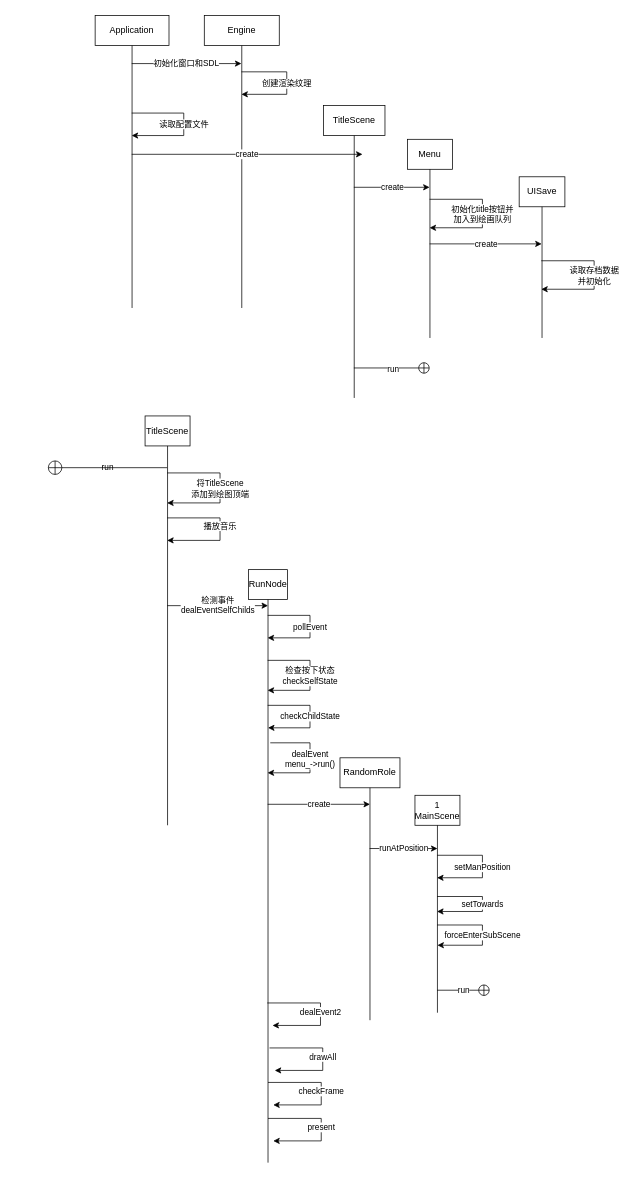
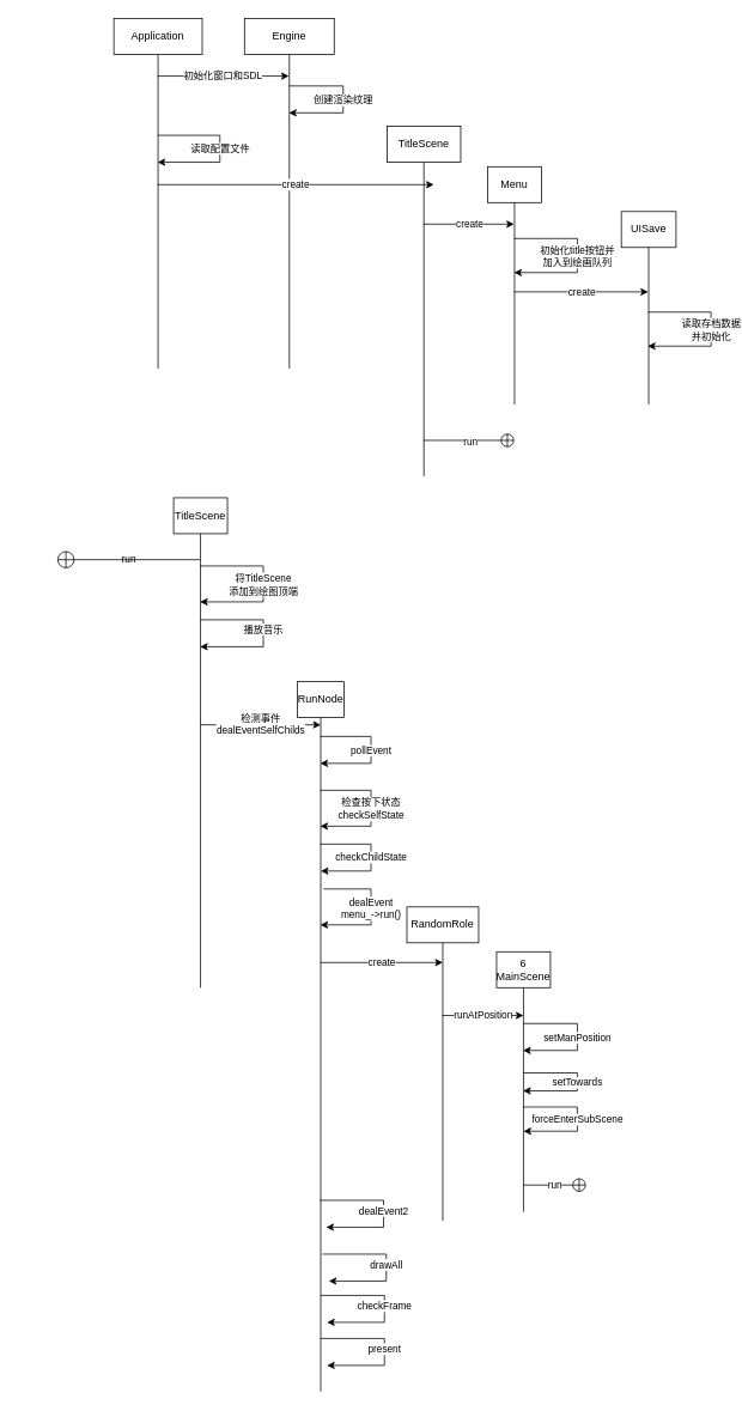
  <mxCell id="0" />
  <mxCell id="1" parent="0" />
  <mxCell id="2" value="run" style="endArrow=circlePlus;startArrow=none;endFill=0;startFill=0;endSize=8;html=1;labelBackgroundColor=none;rounded=0;strokeColor=default;sketch=0;" parent="1" edge="1"><mxGeometry width="160" relative="1" as="geometry"><mxPoint x="222.5" y="623" as="sourcePoint" /><mxPoint x="63" y="623" as="targetPoint" /></mxGeometry></mxCell>
  <mxCell id="3" value="创建渲染纹理" style="edgeStyle=orthogonalEdgeStyle;rounded=0;orthogonalLoop=1;jettySize=auto;html=1;" parent="1" edge="1"><mxGeometry relative="1" as="geometry"><mxPoint x="321.5" y="95" as="sourcePoint" /><mxPoint x="321.5" y="125" as="targetPoint" /><Array as="points"><mxPoint x="382" y="95" /><mxPoint x="362" y="125" /></Array></mxGeometry></mxCell>
  <mxCell id="4" value="Engine" style="shape=umlLifeline;perimeter=lifelinePerimeter;whiteSpace=wrap;html=1;container=1;collapsible=0;recursiveResize=0;outlineConnect=0;lifelineDashed=0;strokeWidth=1;" parent="1" vertex="1"><mxGeometry x="272" y="20" width="100" height="390" as="geometry" /></mxCell>
  <mxCell id="5" value="" style="group" parent="1" vertex="1" connectable="0"><mxGeometry x="20" y="20" width="133" height="390" as="geometry" /></mxCell>
  <mxCell id="6" value="读取配置文件" style="edgeStyle=orthogonalEdgeStyle;rounded=0;orthogonalLoop=1;jettySize=auto;html=1;" parent="5" edge="1"><mxGeometry relative="1" as="geometry"><mxPoint x="155.167" y="130" as="sourcePoint" /><mxPoint x="155.167" y="160" as="targetPoint" /><Array as="points"><mxPoint x="224.622" y="130" /><mxPoint x="224.622" y="160" /></Array></mxGeometry></mxCell>
  <mxCell id="7" value="Application" style="shape=umlLifeline;perimeter=lifelinePerimeter;whiteSpace=wrap;html=1;container=1;collapsible=0;recursiveResize=0;outlineConnect=0;lifelineDashed=0;strokeWidth=1;" parent="5" vertex="1"><mxGeometry x="106.4" width="98.519" height="390" as="geometry" /></mxCell>
  <mxCell id="8" value="初始化窗口和SDL" style="edgeStyle=none;rounded=0;orthogonalLoop=1;jettySize=auto;html=1;" parent="1" edge="1"><mxGeometry relative="1" as="geometry"><mxPoint x="175.159" y="84" as="sourcePoint" /><mxPoint x="321.5" y="84" as="targetPoint" /></mxGeometry></mxCell>
  <mxCell id="9" value="create" style="edgeStyle=none;rounded=0;orthogonalLoop=1;jettySize=auto;html=1;" parent="1" target="16" edge="1"><mxGeometry relative="1" as="geometry"><mxPoint x="471.5" y="249" as="sourcePoint" /><mxPoint x="592.5" y="249" as="targetPoint" /></mxGeometry></mxCell>
  <mxCell id="10" style="edgeStyle=none;rounded=0;orthogonalLoop=1;jettySize=auto;html=1;endArrow=circlePlus;endFill=0;" parent="1" source="12" edge="1"><mxGeometry relative="1" as="geometry"><mxPoint x="573" y="490" as="targetPoint" /></mxGeometry></mxCell>
  <mxCell id="11" value="run" style="edgeLabel;html=1;align=center;verticalAlign=middle;resizable=0;points=[];" parent="10" vertex="1" connectable="0"><mxGeometry x="0.415" y="-1" relative="1" as="geometry"><mxPoint x="-20" as="offset" /></mxGeometry></mxCell>
  <mxCell id="12" value="TitleScene" style="shape=umlLifeline;perimeter=lifelinePerimeter;whiteSpace=wrap;html=1;container=1;collapsible=0;recursiveResize=0;outlineConnect=0;lifelineDashed=0;strokeWidth=1;" parent="1" vertex="1"><mxGeometry x="431" y="140" width="82" height="390" as="geometry" /></mxCell>
  <mxCell id="13" value="create" style="edgeStyle=none;rounded=0;orthogonalLoop=1;jettySize=auto;html=1;" parent="1" edge="1"><mxGeometry relative="1" as="geometry"><mxPoint x="175.159" y="205" as="sourcePoint" /><mxPoint x="483" y="205" as="targetPoint" /></mxGeometry></mxCell>
  <mxCell id="14" value="初始化title按钮并&lt;br&gt;加入到绘画队列" style="edgeStyle=none;rounded=0;orthogonalLoop=1;jettySize=auto;html=1;" parent="1" edge="1"><mxGeometry relative="1" as="geometry"><mxPoint x="572.5" y="303" as="targetPoint" /><mxPoint x="572.5" y="265" as="sourcePoint" /><Array as="points"><mxPoint x="643" y="265" /><mxPoint x="643" y="303" /></Array></mxGeometry></mxCell>
  <mxCell id="15" value="create" style="edgeStyle=none;rounded=0;orthogonalLoop=1;jettySize=auto;html=1;" parent="1" edge="1"><mxGeometry relative="1" as="geometry"><mxPoint x="572.5" y="324.5" as="sourcePoint" /><mxPoint x="722" y="324.5" as="targetPoint" /></mxGeometry></mxCell>
  <mxCell id="16" value="Menu" style="shape=umlLifeline;perimeter=lifelinePerimeter;whiteSpace=wrap;html=1;container=1;collapsible=0;recursiveResize=0;outlineConnect=0;lifelineDashed=0;strokeWidth=1;" parent="1" vertex="1"><mxGeometry x="543" y="185" width="60" height="265" as="geometry" /></mxCell>
  <mxCell id="17" value="读取存档数据&lt;br&gt;并初始化" style="edgeStyle=none;rounded=0;orthogonalLoop=1;jettySize=auto;html=1;" parent="1" edge="1"><mxGeometry relative="1" as="geometry"><mxPoint x="721.5" y="385" as="targetPoint" /><mxPoint x="721.5" y="347" as="sourcePoint" /><Array as="points"><mxPoint x="792" y="347" /><mxPoint x="792" y="385" /></Array></mxGeometry></mxCell>
  <mxCell id="18" value="UISave" style="shape=umlLifeline;perimeter=lifelinePerimeter;whiteSpace=wrap;html=1;container=1;collapsible=0;recursiveResize=0;outlineConnect=0;lifelineDashed=0;strokeWidth=1;" parent="1" vertex="1"><mxGeometry x="692" y="235" width="61" height="215" as="geometry" /></mxCell>
  <mxCell id="19" value="将TitleScene&lt;br&gt;添加到绘图顶端" style="edgeStyle=none;rounded=0;sketch=0;orthogonalLoop=1;jettySize=auto;html=1;endArrow=classic;endFill=1;strokeColor=default;" parent="1" source="22" target="22" edge="1"><mxGeometry relative="1" as="geometry"><mxPoint x="293" y="630" as="targetPoint" /><Array as="points"><mxPoint x="293" y="630" /><mxPoint x="293" y="670" /></Array></mxGeometry></mxCell>
  <mxCell id="20" value="播放音乐" style="edgeStyle=none;rounded=0;sketch=0;orthogonalLoop=1;jettySize=auto;html=1;endArrow=classic;endFill=1;strokeColor=default;" parent="1" source="22" target="22" edge="1"><mxGeometry x="-0.059" relative="1" as="geometry"><mxPoint x="323" y="700" as="targetPoint" /><Array as="points"><mxPoint x="293" y="690" /><mxPoint x="293" y="720" /></Array><mxPoint y="1" as="offset" /></mxGeometry></mxCell>
  <mxCell id="21" value="检测事件&lt;br&gt;&lt;span style=&quot;font-size: 11px&quot;&gt;dealEventSelfChilds&lt;/span&gt;" style="edgeStyle=orthogonalEdgeStyle;rounded=0;orthogonalLoop=1;jettySize=auto;html=1;entryX=0.5;entryY=0.256;entryDx=0;entryDy=0;entryPerimeter=0;endArrow=classic;endFill=1;" edge="1" parent="1"><mxGeometry relative="1" as="geometry"><mxPoint x="222.5" y="807.04" as="sourcePoint" /><mxPoint x="357" y="807.04" as="targetPoint" /></mxGeometry></mxCell>
  <mxCell id="22" value="TitleScene" style="shape=umlLifeline;perimeter=lifelinePerimeter;whiteSpace=wrap;html=1;container=1;collapsible=0;recursiveResize=0;outlineConnect=0;lifelineDashed=0;strokeWidth=1;" parent="1" vertex="1"><mxGeometry x="193" y="554" width="60" height="546" as="geometry" /></mxCell>
  <mxCell id="23" value="create" style="edgeStyle=orthogonalEdgeStyle;rounded=0;orthogonalLoop=1;jettySize=auto;html=1;endArrow=classic;endFill=1;" edge="1" parent="1" source="24"><mxGeometry relative="1" as="geometry"><mxPoint x="356.5" y="1052" as="sourcePoint" /><mxPoint x="493" y="1072" as="targetPoint" /><Array as="points"><mxPoint x="493" y="1072" /></Array></mxGeometry></mxCell>
  <mxCell id="24" value="RunNode" style="shape=umlLifeline;perimeter=lifelinePerimeter;whiteSpace=wrap;html=1;container=1;collapsible=0;recursiveResize=0;outlineConnect=0;lifelineDashed=0;" vertex="1" parent="1"><mxGeometry x="331" y="759" width="52" height="791" as="geometry" /></mxCell>
  <mxCell id="25" value="&lt;span style=&quot;font-size: 11px&quot;&gt;pollEvent&lt;/span&gt;" style="edgeStyle=orthogonalEdgeStyle;rounded=0;orthogonalLoop=1;jettySize=auto;html=1;endArrow=classic;endFill=1;" edge="1" parent="1" source="24" target="24"><mxGeometry relative="1" as="geometry"><Array as="points"><mxPoint x="413" y="820" /><mxPoint x="403" y="850" /></Array></mxGeometry></mxCell>
  <mxCell id="26" value="runAtPosition" style="edgeStyle=orthogonalEdgeStyle;rounded=0;orthogonalLoop=1;jettySize=auto;html=1;entryX=0.5;entryY=0.345;entryDx=0;entryDy=0;entryPerimeter=0;endArrow=classic;endFill=1;" edge="1" parent="1"><mxGeometry relative="1" as="geometry"><mxPoint x="492.5" y="1131" as="sourcePoint" /><mxPoint x="583" y="1131.05" as="targetPoint" /><Array as="points"><mxPoint x="563" y="1131" /><mxPoint x="563" y="1131" /></Array></mxGeometry></mxCell>
  <mxCell id="27" value="RandomRole" style="shape=umlLifeline;perimeter=lifelinePerimeter;whiteSpace=wrap;html=1;container=1;collapsible=0;recursiveResize=0;outlineConnect=0;lifelineDashed=0;" vertex="1" parent="1"><mxGeometry x="453" y="1010" width="80" height="350" as="geometry" /></mxCell>
  <mxCell id="28" value="检查按下状态&lt;br&gt;&lt;span style=&quot;font-size: 11px&quot;&gt;checkSelfState&lt;/span&gt;" style="edgeStyle=orthogonalEdgeStyle;rounded=0;orthogonalLoop=1;jettySize=auto;html=1;endArrow=classic;endFill=1;" edge="1" parent="1" source="24" target="24"><mxGeometry relative="1" as="geometry"><Array as="points"><mxPoint x="413" y="880" /><mxPoint x="393" y="920" /></Array></mxGeometry></mxCell>
  <mxCell id="29" value="&lt;span style=&quot;font-size: 11px&quot;&gt;checkChildState&lt;/span&gt;" style="edgeStyle=orthogonalEdgeStyle;rounded=0;orthogonalLoop=1;jettySize=auto;html=1;endArrow=classic;endFill=1;" edge="1" parent="1"><mxGeometry relative="1" as="geometry"><mxPoint x="356.5" y="940" as="sourcePoint" /><mxPoint x="357" y="970" as="targetPoint" /><Array as="points"><mxPoint x="413" y="940" /><mxPoint x="413" y="970" /><mxPoint x="357" y="970" /></Array></mxGeometry></mxCell>
  <mxCell id="30" value="&lt;span style=&quot;font-size: 11px&quot;&gt;dealEvent&lt;/span&gt;&lt;br&gt;&lt;span style=&quot;font-size: 11px&quot;&gt;menu_-&amp;gt;run()&lt;/span&gt;" style="edgeStyle=orthogonalEdgeStyle;rounded=0;orthogonalLoop=1;jettySize=auto;html=1;endArrow=classic;endFill=1;" edge="1" parent="1" target="24"><mxGeometry relative="1" as="geometry"><mxPoint x="360" y="990" as="sourcePoint" /><mxPoint x="363" y="1020" as="targetPoint" /><Array as="points"><mxPoint x="413" y="990" /><mxPoint x="413" y="1030" /></Array></mxGeometry></mxCell>
  <mxCell id="31" value="run" style="edgeStyle=orthogonalEdgeStyle;rounded=0;orthogonalLoop=1;jettySize=auto;html=1;endArrow=circlePlus;endFill=0;" edge="1" parent="1" source="32"><mxGeometry relative="1" as="geometry"><mxPoint x="653" y="1320" as="targetPoint" /><Array as="points"><mxPoint x="603" y="1320" /><mxPoint x="603" y="1320" /></Array></mxGeometry></mxCell>
- <mxCell id="32" value="1&lt;br&gt;MainScene" style="shape=umlLifeline;perimeter=lifelinePerimeter;whiteSpace=wrap;html=1;container=1;collapsible=0;recursiveResize=0;outlineConnect=0;lifelineDashed=0;" vertex="1" parent="1"><mxGeometry x="553" y="1060" width="60" height="290" as="geometry" /></mxCell>
+ <mxCell id="32" value="6&lt;br&gt;MainScene" style="shape=umlLifeline;perimeter=lifelinePerimeter;whiteSpace=wrap;html=1;container=1;collapsible=0;recursiveResize=0;outlineConnect=0;lifelineDashed=0;" vertex="1" parent="1"><mxGeometry x="553" y="1060" width="60" height="290" as="geometry" /></mxCell>
  <mxCell id="33" value="setManPosition" style="edgeStyle=orthogonalEdgeStyle;rounded=0;orthogonalLoop=1;jettySize=auto;html=1;endArrow=classic;endFill=1;" edge="1" parent="1" source="32" target="32"><mxGeometry relative="1" as="geometry"><Array as="points"><mxPoint x="643" y="1140" /><mxPoint x="613" y="1170" /></Array></mxGeometry></mxCell>
  <mxCell id="34" value="setTowards" style="edgeStyle=orthogonalEdgeStyle;rounded=0;orthogonalLoop=1;jettySize=auto;html=1;endArrow=classic;endFill=1;" edge="1" parent="1" source="32" target="32"><mxGeometry relative="1" as="geometry"><Array as="points"><mxPoint x="643" y="1205" /></Array></mxGeometry></mxCell>
  <mxCell id="35" value="forceEnterSubScene" style="edgeStyle=orthogonalEdgeStyle;rounded=0;orthogonalLoop=1;jettySize=auto;html=1;endArrow=classic;endFill=1;" edge="1" parent="1"><mxGeometry relative="1" as="geometry"><mxPoint x="582.5" y="1233" as="sourcePoint" /><mxPoint x="583" y="1260" as="targetPoint" /><Array as="points"><mxPoint x="643" y="1233" /><mxPoint x="643" y="1260" /><mxPoint x="583" y="1260" /></Array></mxGeometry></mxCell>
  <mxCell id="36" value="dealEvent2" style="edgeStyle=orthogonalEdgeStyle;rounded=0;orthogonalLoop=1;jettySize=auto;html=1;endArrow=classic;endFill=1;" edge="1" parent="1"><mxGeometry relative="1" as="geometry"><mxPoint x="363" y="1367" as="targetPoint" /><mxPoint x="356" y="1337" as="sourcePoint" /><Array as="points"><mxPoint x="356" y="1337" /><mxPoint x="427" y="1337" /></Array></mxGeometry></mxCell>
  <mxCell id="37" value="drawAll" style="edgeStyle=orthogonalEdgeStyle;rounded=0;orthogonalLoop=1;jettySize=auto;html=1;endArrow=classic;endFill=1;" edge="1" parent="1"><mxGeometry relative="1" as="geometry"><mxPoint x="366" y="1427" as="targetPoint" /><mxPoint x="359" y="1397" as="sourcePoint" /><Array as="points"><mxPoint x="359" y="1397" /><mxPoint x="430" y="1397" /></Array></mxGeometry></mxCell>
  <mxCell id="38" value="checkFrame" style="edgeStyle=orthogonalEdgeStyle;rounded=0;orthogonalLoop=1;jettySize=auto;html=1;endArrow=classic;endFill=1;" edge="1" parent="1"><mxGeometry relative="1" as="geometry"><mxPoint x="364" y="1473" as="targetPoint" /><mxPoint x="357" y="1443" as="sourcePoint" /><Array as="points"><mxPoint x="357" y="1443" /><mxPoint x="428" y="1443" /></Array></mxGeometry></mxCell>
  <mxCell id="39" value="present" style="edgeStyle=orthogonalEdgeStyle;rounded=0;orthogonalLoop=1;jettySize=auto;html=1;endArrow=classic;endFill=1;" edge="1" parent="1"><mxGeometry relative="1" as="geometry"><mxPoint x="364" y="1521" as="targetPoint" /><mxPoint x="357" y="1491" as="sourcePoint" /><Array as="points"><mxPoint x="357" y="1491" /><mxPoint x="428" y="1491" /></Array></mxGeometry></mxCell>
